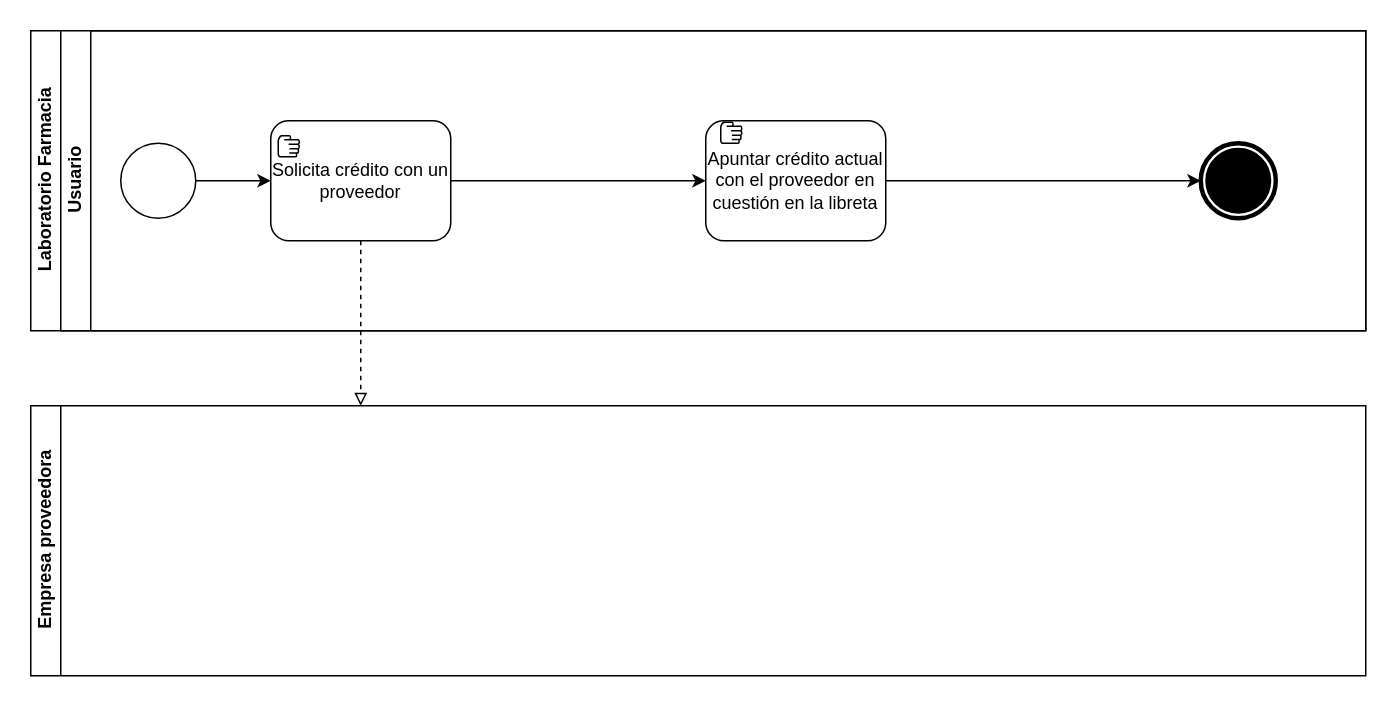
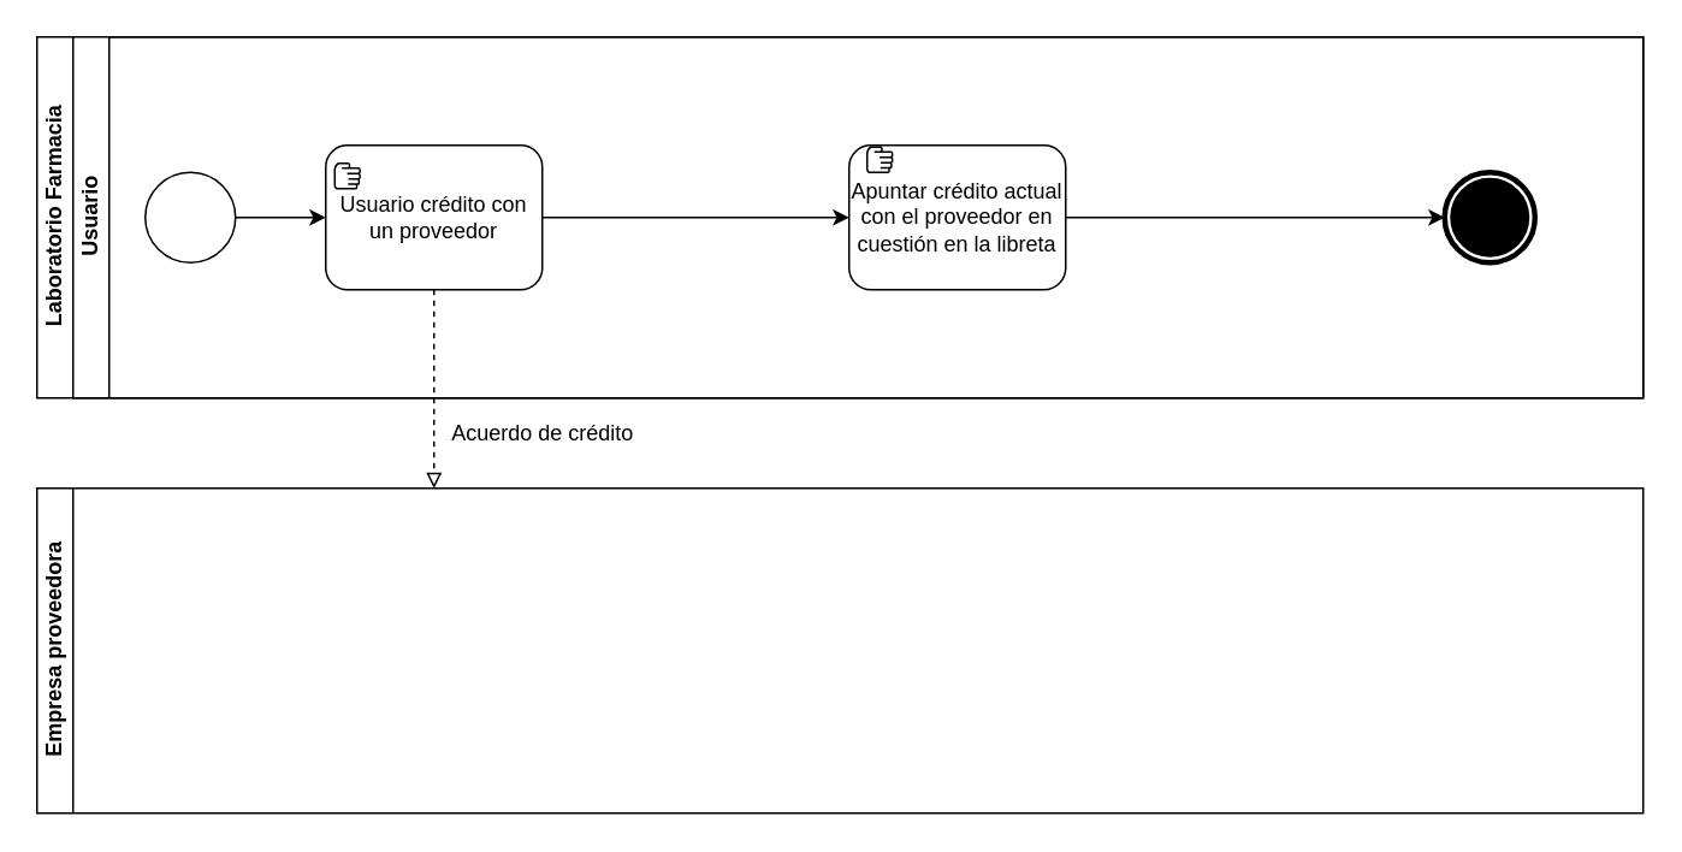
  <mxCell id="0" />
  <mxCell id="1" parent="0" />
  <mxCell id="2" value="Laboratorio Farmacia" style="swimlane;html=1;childLayout=stackLayout;resizeParent=1;resizeParentMax=0;horizontal=0;startSize=20;horizontalStack=0;" vertex="1" parent="1"><mxGeometry x="20" y="20" width="890" height="200" as="geometry" /></mxCell>
  <mxCell id="3" value="Usuario" style="swimlane;html=1;startSize=20;horizontal=0;" vertex="1" parent="2"><mxGeometry x="20" width="870" height="200" as="geometry" /></mxCell>
  <mxCell id="4" style="edgeStyle=orthogonalEdgeStyle;rounded=0;orthogonalLoop=1;jettySize=auto;html=1;exitX=1;exitY=0.5;exitDx=0;exitDy=0;entryX=0;entryY=0.5;entryDx=0;entryDy=0;endArrow=classic;endFill=1;" edge="1" parent="3" source="5" target="7"><mxGeometry relative="1" as="geometry" /></mxCell>
  <mxCell id="5" value="" style="shape=mxgraph.bpmn.shape;html=1;verticalLabelPosition=bottom;labelBackgroundColor=#ffffff;verticalAlign=top;align=center;perimeter=ellipsePerimeter;outlineConnect=0;outline=standard;symbol=general;" vertex="1" parent="3"><mxGeometry x="40" y="75" width="50" height="50" as="geometry" /></mxCell>
  <mxCell id="6" style="edgeStyle=orthogonalEdgeStyle;rounded=0;orthogonalLoop=1;jettySize=auto;html=1;exitX=1;exitY=0.5;exitDx=0;exitDy=0;entryX=0;entryY=0.5;entryDx=0;entryDy=0;endArrow=classic;endFill=1;" edge="1" parent="3" source="7" target="11"><mxGeometry relative="1" as="geometry" /></mxCell>
- <mxCell id="7" value="Solicita crédito con un proveedor" style="shape=ext;rounded=1;html=1;whiteSpace=wrap;" vertex="1" parent="3"><mxGeometry x="140" y="60" width="120" height="80" as="geometry" /></mxCell>
+ <mxCell id="7" value="Usuario crédito con un proveedor" style="shape=ext;rounded=1;html=1;whiteSpace=wrap;" vertex="1" parent="3"><mxGeometry x="140" y="60" width="120" height="80" as="geometry" /></mxCell>
  <mxCell id="8" value="" style="shape=mxgraph.bpmn.manual_task;html=1;outlineConnect=0;" vertex="1" parent="3"><mxGeometry x="145" y="70" width="14" height="14" as="geometry" /></mxCell>
  <mxCell id="9" value="" style="shape=mxgraph.bpmn.shape;html=1;verticalLabelPosition=bottom;labelBackgroundColor=#ffffff;verticalAlign=top;align=center;perimeter=ellipsePerimeter;outlineConnect=0;outline=end;symbol=terminate;" vertex="1" parent="3"><mxGeometry x="760" y="75" width="50" height="50" as="geometry" /></mxCell>
  <mxCell id="10" style="edgeStyle=orthogonalEdgeStyle;rounded=0;orthogonalLoop=1;jettySize=auto;html=1;exitX=1;exitY=0.5;exitDx=0;exitDy=0;entryX=0;entryY=0.5;entryDx=0;entryDy=0;endArrow=classic;endFill=1;" edge="1" parent="3" source="11" target="9"><mxGeometry relative="1" as="geometry" /></mxCell>
  <mxCell id="11" value="Apuntar crédito actual con el proveedor en cuestión en la libreta" style="shape=ext;rounded=1;html=1;whiteSpace=wrap;" vertex="1" parent="3"><mxGeometry x="430" y="60" width="120" height="80" as="geometry" /></mxCell>
  <mxCell id="12" value="" style="shape=mxgraph.bpmn.manual_task;html=1;outlineConnect=0;" vertex="1" parent="3"><mxGeometry x="440" y="61" width="14" height="14" as="geometry" /></mxCell>
  <mxCell id="13" value="Empresa proveedora" style="swimlane;html=1;childLayout=stackLayout;resizeParent=1;resizeParentMax=0;horizontal=0;startSize=20;horizontalStack=0;" vertex="1" parent="1"><mxGeometry x="20" y="270" width="890" height="180" as="geometry" /></mxCell>
  <mxCell id="14" style="edgeStyle=orthogonalEdgeStyle;rounded=0;orthogonalLoop=1;jettySize=auto;html=1;exitX=0.5;exitY=1;exitDx=0;exitDy=0;dashed=1;endArrow=block;endFill=0;" edge="1" parent="1" source="7"><mxGeometry relative="1" as="geometry"><mxPoint x="240" y="270" as="targetPoint" /></mxGeometry></mxCell>
+ <mxCell id="15" value="Acuerdo de crédito" style="text;html=1;align=center;verticalAlign=middle;resizable=0;points=[];autosize=1;" vertex="1" parent="1"><mxGeometry x="240" y="230" width="120" height="20" as="geometry" /></mxCell>
